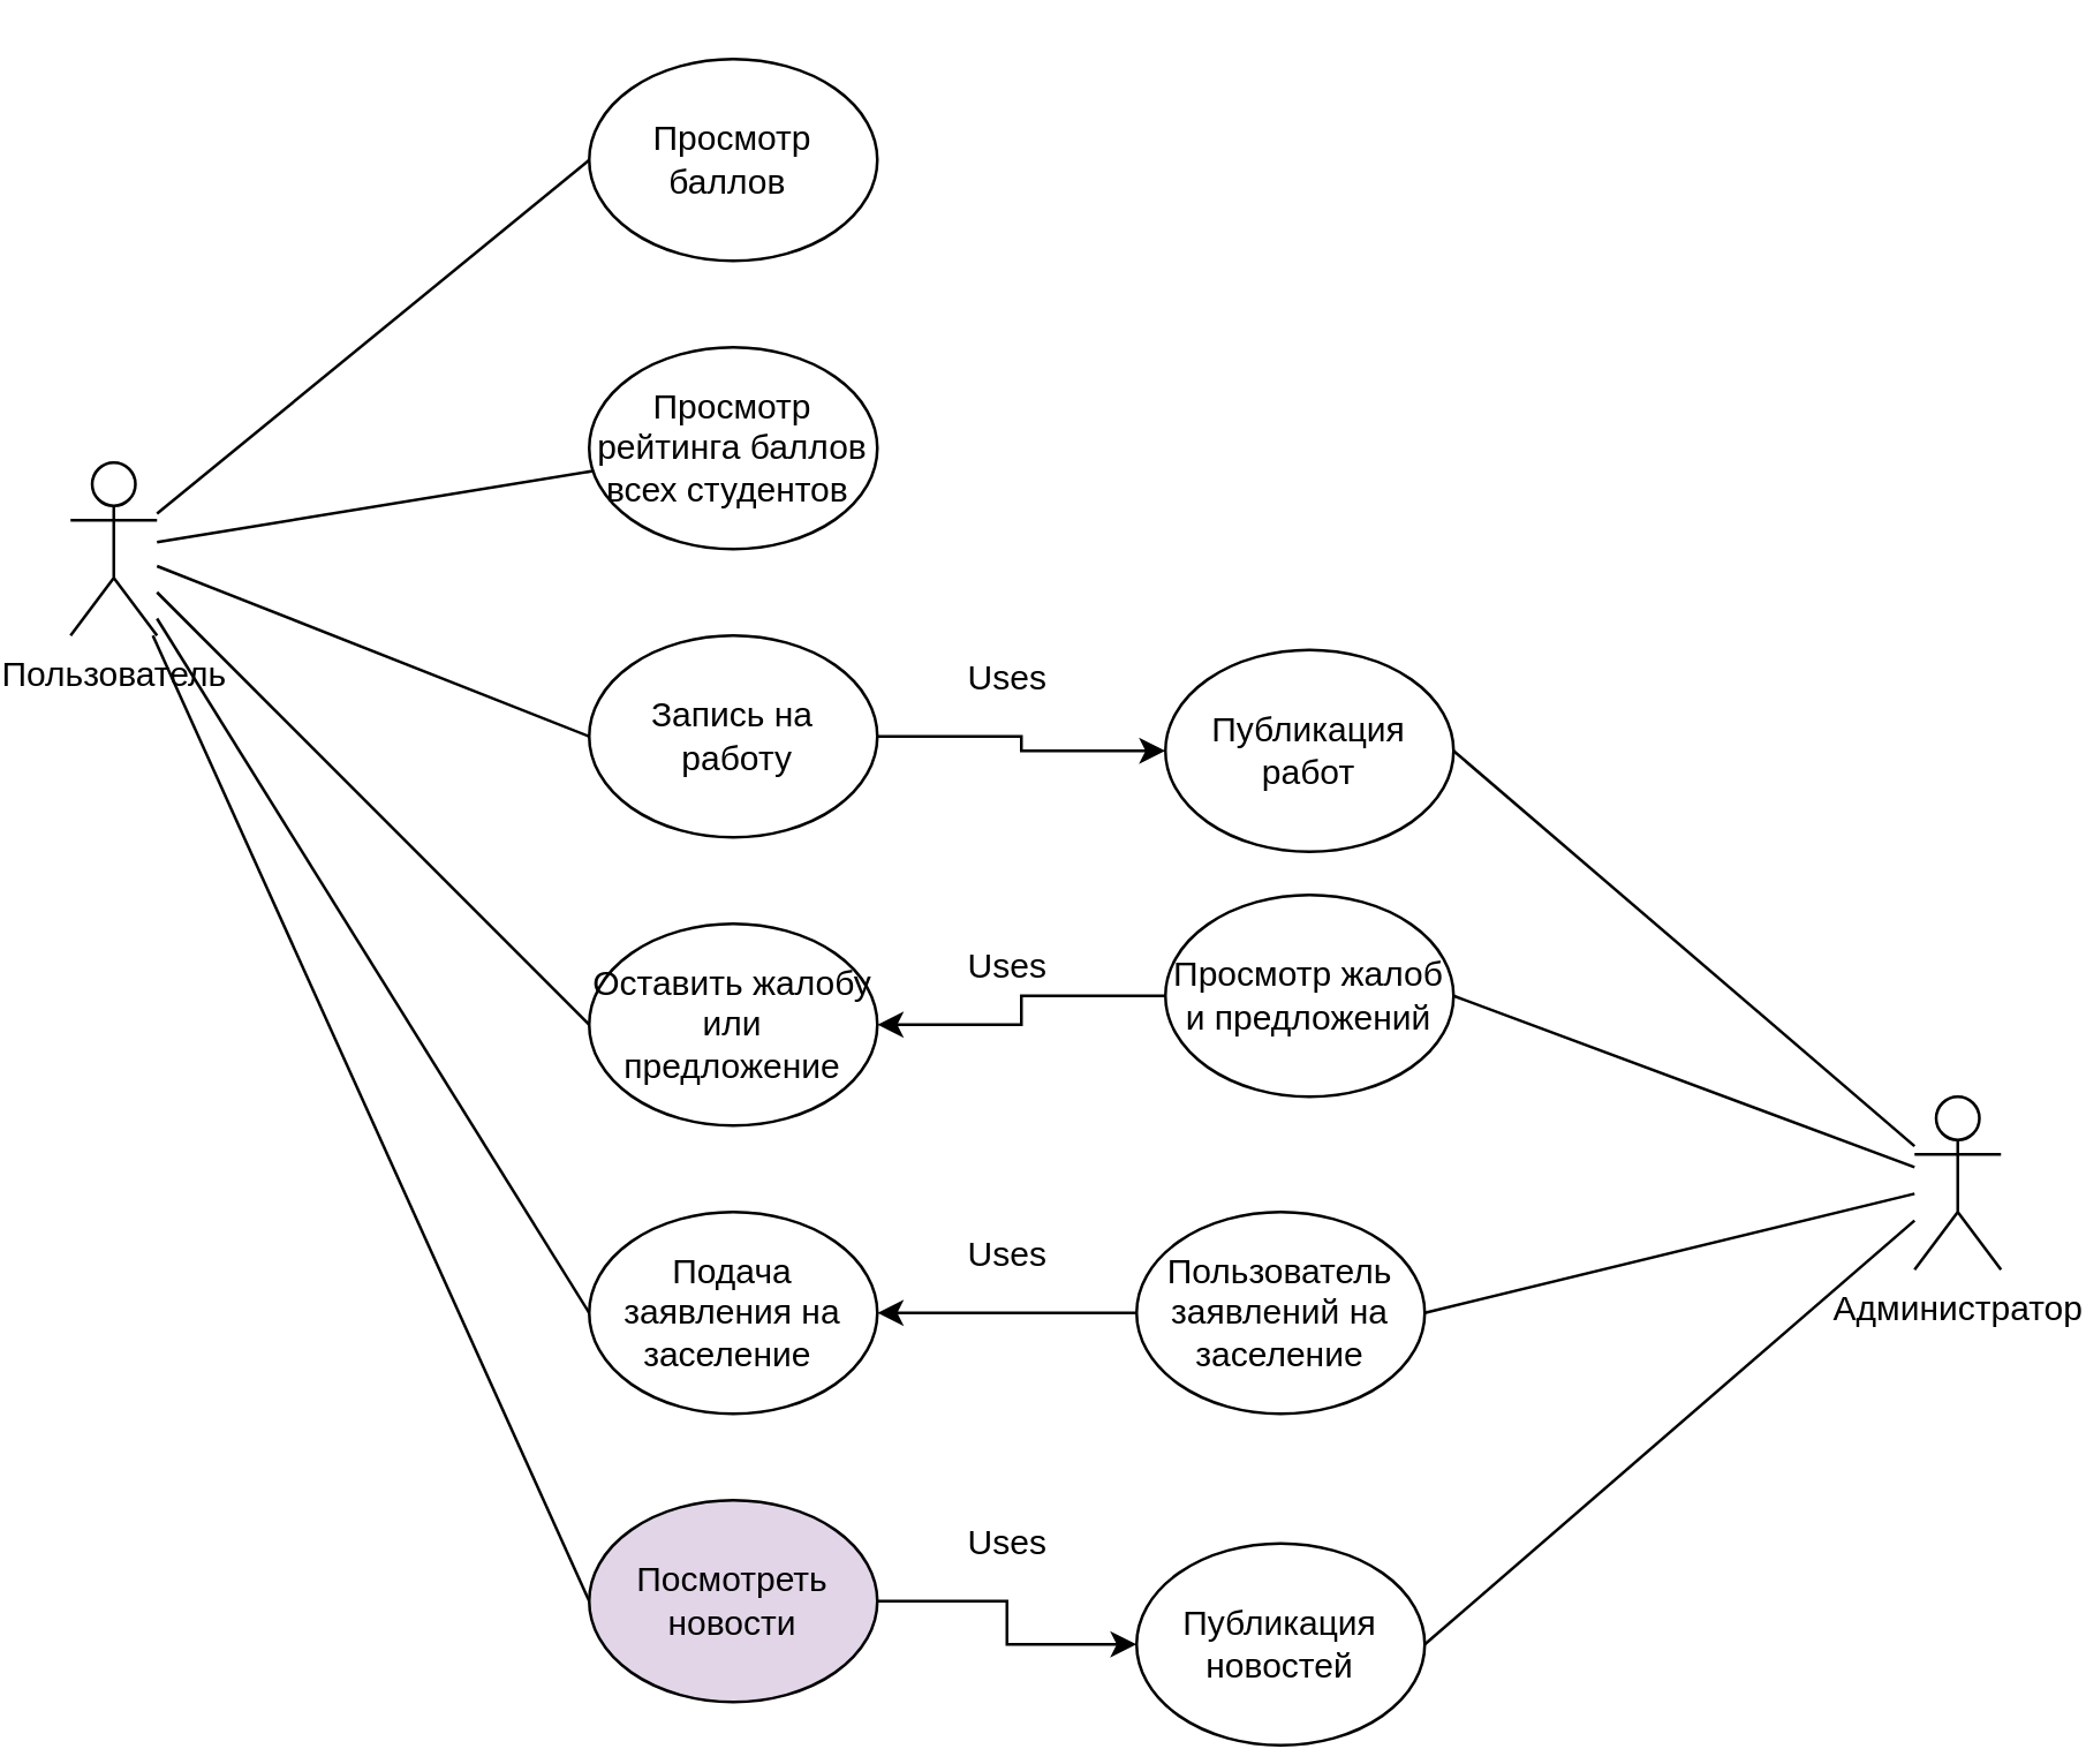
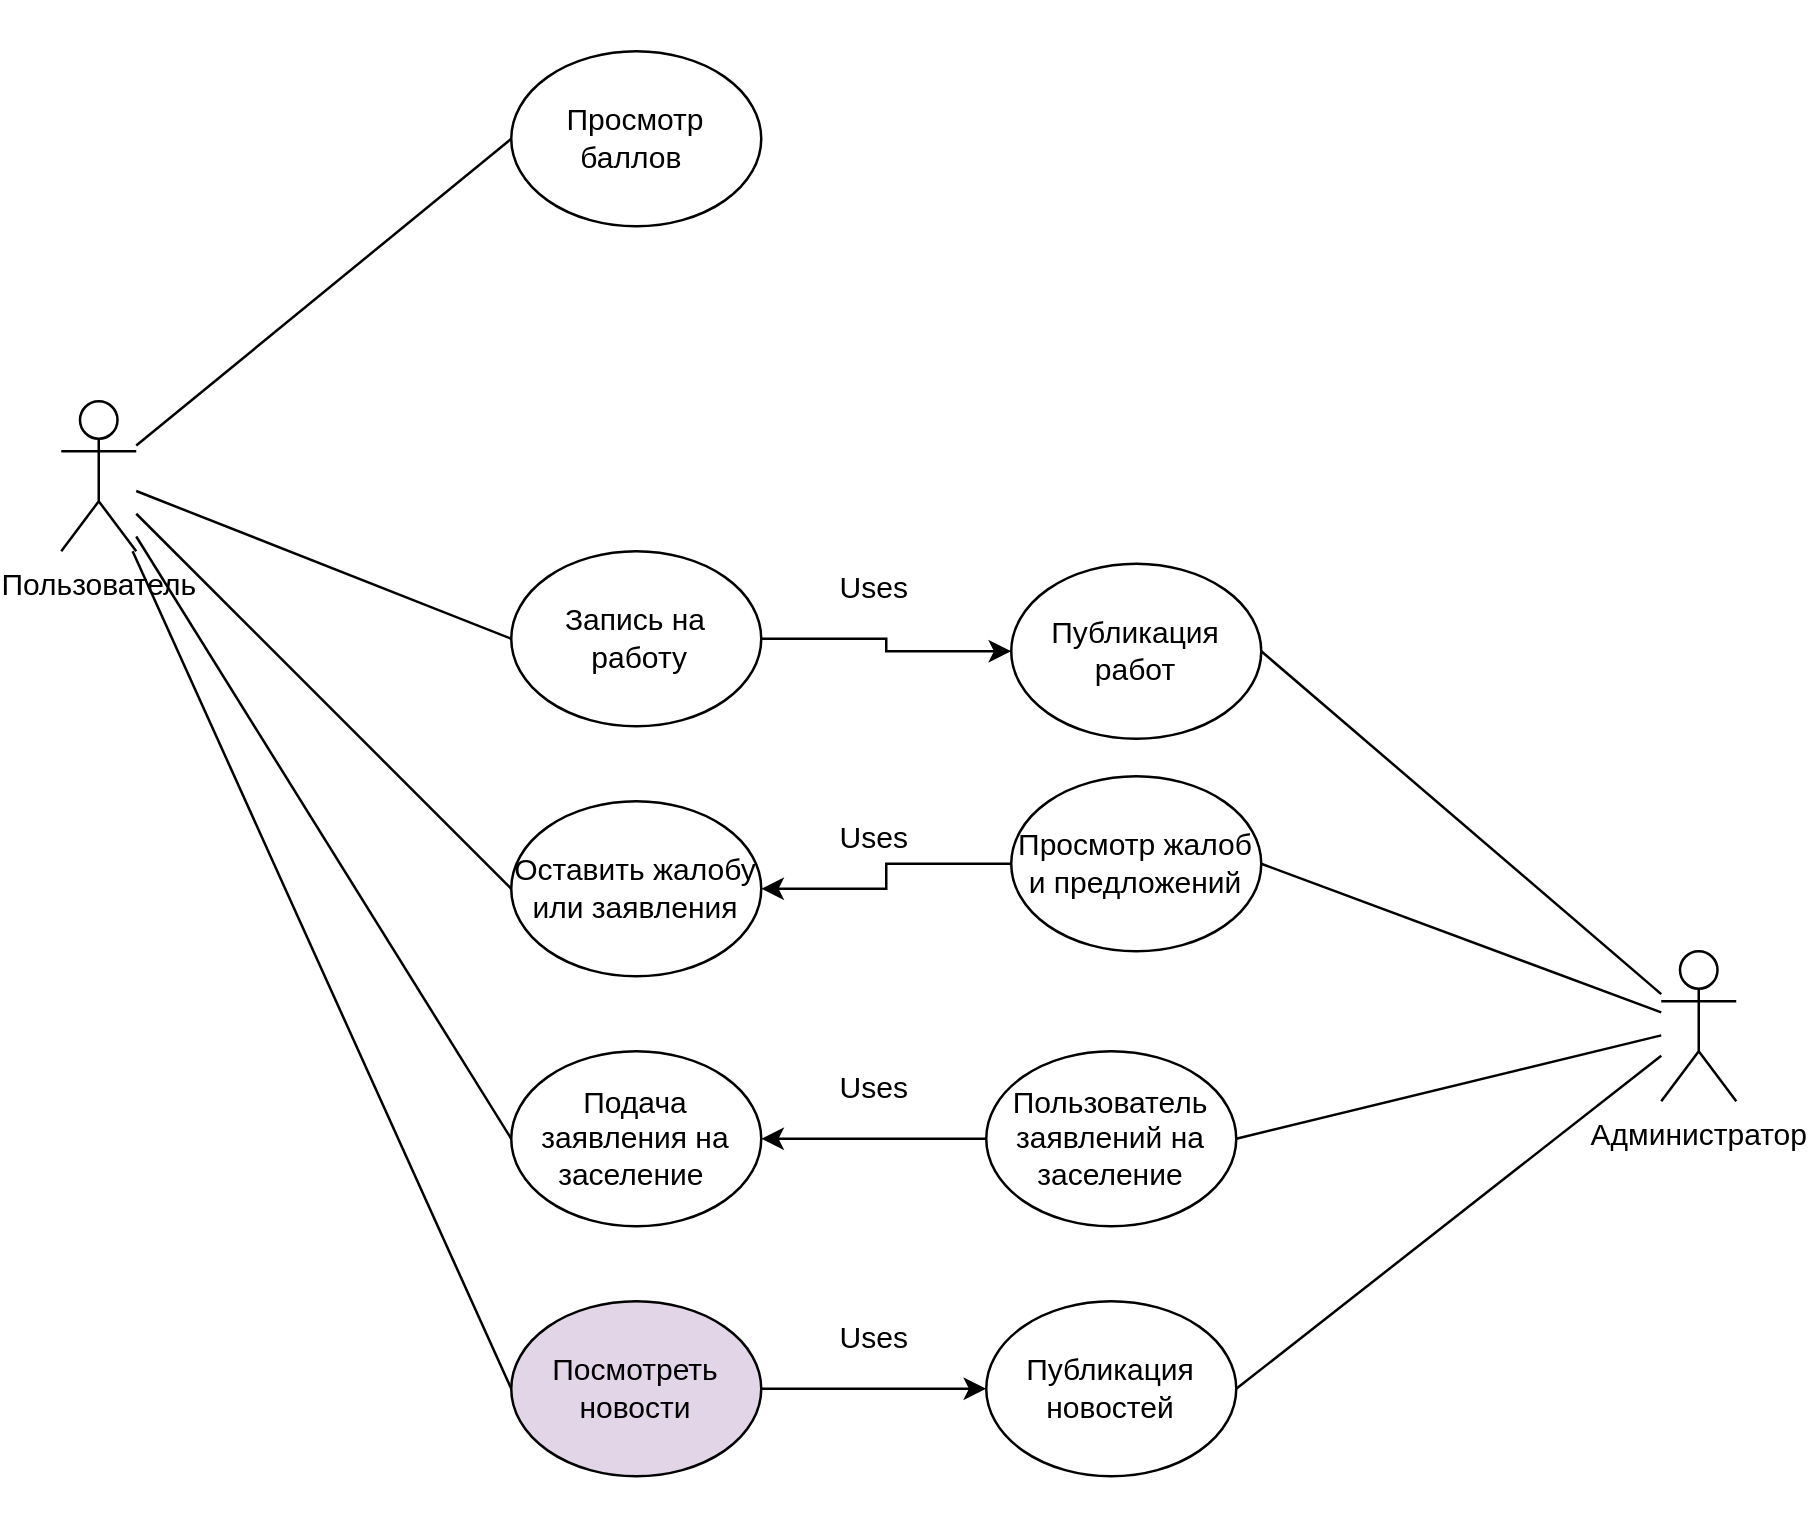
  <mxCell id="0" />
  <mxCell id="1" parent="0" />
  <mxCell id="2" style="rounded=0;orthogonalLoop=1;jettySize=auto;html=1;entryX=0;entryY=0.5;entryDx=0;entryDy=0;endArrow=none;endFill=0;" edge="1" parent="1" source="8" target="9"><mxGeometry relative="1" as="geometry" /></mxCell>
- <mxCell id="3" style="rounded=0;orthogonalLoop=1;jettySize=auto;html=1;endArrow=none;endFill=0;" edge="1" parent="1" source="8" target="10"><mxGeometry relative="1" as="geometry" /></mxCell>
  <mxCell id="4" style="rounded=0;orthogonalLoop=1;jettySize=auto;html=1;entryX=0;entryY=0.5;entryDx=0;entryDy=0;endArrow=none;endFill=0;" edge="1" parent="1" source="8" target="12"><mxGeometry relative="1" as="geometry" /></mxCell>
  <mxCell id="5" style="rounded=0;orthogonalLoop=1;jettySize=auto;html=1;entryX=0;entryY=0.5;entryDx=0;entryDy=0;endArrow=none;endFill=0;" edge="1" parent="1" source="8" target="13"><mxGeometry relative="1" as="geometry" /></mxCell>
  <mxCell id="6" style="rounded=0;orthogonalLoop=1;jettySize=auto;html=1;entryX=0;entryY=0.5;entryDx=0;entryDy=0;endArrow=none;endFill=0;" edge="1" parent="1" source="8" target="14"><mxGeometry relative="1" as="geometry" /></mxCell>
  <mxCell id="7" style="rounded=0;orthogonalLoop=1;jettySize=auto;html=1;entryX=0;entryY=0.5;entryDx=0;entryDy=0;endArrow=none;endFill=0;" edge="1" parent="1" source="8" target="16"><mxGeometry relative="1" as="geometry" /></mxCell>
  <mxCell id="8" value="Пользователь" style="shape=umlActor;verticalLabelPosition=bottom;verticalAlign=top;html=1;outlineConnect=0;" vertex="1" parent="1"><mxGeometry x="20" y="160" width="30" height="60" as="geometry" /></mxCell>
  <mxCell id="9" value="Просмотр баллов&amp;nbsp;" style="ellipse;whiteSpace=wrap;html=1;" vertex="1" parent="1"><mxGeometry x="200" y="20" width="100" height="70" as="geometry" /></mxCell>
- <mxCell id="10" value="Просмотр рейтинга баллов всех студентов&amp;nbsp;" style="ellipse;whiteSpace=wrap;html=1;" vertex="1" parent="1"><mxGeometry x="200" y="120" width="100" height="70" as="geometry" /></mxCell>
  <mxCell id="11" style="edgeStyle=orthogonalEdgeStyle;rounded=0;orthogonalLoop=1;jettySize=auto;html=1;entryX=0;entryY=0.5;entryDx=0;entryDy=0;" edge="1" parent="1" source="12" target="22"><mxGeometry relative="1" as="geometry" /></mxCell>
  <mxCell id="12" value="Запись на&lt;br&gt;&amp;nbsp;работу" style="ellipse;whiteSpace=wrap;html=1;" vertex="1" parent="1"><mxGeometry x="200" y="220" width="100" height="70" as="geometry" /></mxCell>
- <mxCell id="13" value="Оставить жалобу или предложение" style="ellipse;whiteSpace=wrap;html=1;" vertex="1" parent="1"><mxGeometry x="200" y="320" width="100" height="70" as="geometry" /></mxCell>
+ <mxCell id="13" value="Оставить жалобу или заявления" style="ellipse;whiteSpace=wrap;html=1;" vertex="1" parent="1"><mxGeometry x="200" y="320" width="100" height="70" as="geometry" /></mxCell>
  <mxCell id="14" value="Подача заявления на заселение&amp;nbsp;" style="ellipse;whiteSpace=wrap;html=1;" vertex="1" parent="1"><mxGeometry x="200" y="420" width="100" height="70" as="geometry" /></mxCell>
  <mxCell id="15" style="edgeStyle=orthogonalEdgeStyle;rounded=0;orthogonalLoop=1;jettySize=auto;html=1;entryX=0;entryY=0.5;entryDx=0;entryDy=0;" edge="1" parent="1" source="16" target="23"><mxGeometry relative="1" as="geometry" /></mxCell>
  <mxCell id="16" value="Посмотреть новости" style="ellipse;whiteSpace=wrap;html=1;fillColor=#e1d5e7;" vertex="1" parent="1"><mxGeometry x="200" y="520" width="100" height="70" as="geometry" /></mxCell>
  <mxCell id="17" style="rounded=0;orthogonalLoop=1;jettySize=auto;html=1;entryX=1;entryY=0.5;entryDx=0;entryDy=0;endArrow=none;endFill=0;" edge="1" parent="1" source="21" target="22"><mxGeometry relative="1" as="geometry" /></mxCell>
  <mxCell id="18" style="rounded=0;orthogonalLoop=1;jettySize=auto;html=1;entryX=1;entryY=0.5;entryDx=0;entryDy=0;endArrow=none;endFill=0;" edge="1" parent="1" source="21" target="25"><mxGeometry relative="1" as="geometry" /></mxCell>
  <mxCell id="19" style="rounded=0;orthogonalLoop=1;jettySize=auto;html=1;entryX=1;entryY=0.5;entryDx=0;entryDy=0;endArrow=none;endFill=0;" edge="1" parent="1" source="21" target="27"><mxGeometry relative="1" as="geometry" /></mxCell>
  <mxCell id="20" style="rounded=0;orthogonalLoop=1;jettySize=auto;html=1;entryX=1;entryY=0.5;entryDx=0;entryDy=0;endArrow=none;endFill=0;" edge="1" parent="1" source="21" target="23"><mxGeometry relative="1" as="geometry" /></mxCell>
  <mxCell id="21" value="Администратор" style="shape=umlActor;verticalLabelPosition=bottom;verticalAlign=top;html=1;outlineConnect=0;" vertex="1" parent="1"><mxGeometry x="660" y="380" width="30" height="60" as="geometry" /></mxCell>
  <mxCell id="22" value="Публикация работ" style="ellipse;whiteSpace=wrap;html=1;" vertex="1" parent="1"><mxGeometry x="400" y="225" width="100" height="70" as="geometry" /></mxCell>
- <mxCell id="23" value="Публикация новостей" style="ellipse;whiteSpace=wrap;html=1;" vertex="1" parent="1"><mxGeometry x="390" y="535" width="100" height="70" as="geometry" /></mxCell>
+ <mxCell id="23" value="Публикация новостей" style="ellipse;whiteSpace=wrap;html=1;" vertex="1" parent="1"><mxGeometry x="390" y="520" width="100" height="70" as="geometry" /></mxCell>
  <mxCell id="24" style="edgeStyle=orthogonalEdgeStyle;rounded=0;orthogonalLoop=1;jettySize=auto;html=1;entryX=1;entryY=0.5;entryDx=0;entryDy=0;" edge="1" parent="1" source="25" target="13"><mxGeometry relative="1" as="geometry" /></mxCell>
  <mxCell id="25" value="Просмотр жалоб и предложений" style="ellipse;whiteSpace=wrap;html=1;" vertex="1" parent="1"><mxGeometry x="400" y="310" width="100" height="70" as="geometry" /></mxCell>
  <mxCell id="26" style="edgeStyle=orthogonalEdgeStyle;rounded=0;orthogonalLoop=1;jettySize=auto;html=1;entryX=1;entryY=0.5;entryDx=0;entryDy=0;" edge="1" parent="1" source="27" target="14"><mxGeometry relative="1" as="geometry" /></mxCell>
  <mxCell id="27" value="Пользователь заявлений на заселение" style="ellipse;whiteSpace=wrap;html=1;" vertex="1" parent="1"><mxGeometry x="390" y="420" width="100" height="70" as="geometry" /></mxCell>
  <mxCell id="28" value="Uses" style="text;html=1;align=center;verticalAlign=middle;resizable=0;points=[];autosize=1;strokeColor=none;fillColor=none;" vertex="1" parent="1"><mxGeometry x="320" y="220" width="50" height="30" as="geometry" /></mxCell>
  <mxCell id="29" value="Uses" style="text;html=1;align=center;verticalAlign=middle;resizable=0;points=[];autosize=1;strokeColor=none;fillColor=none;" vertex="1" parent="1"><mxGeometry x="320" y="320" width="50" height="30" as="geometry" /></mxCell>
  <mxCell id="30" value="Uses" style="text;html=1;align=center;verticalAlign=middle;resizable=0;points=[];autosize=1;strokeColor=none;fillColor=none;" vertex="1" parent="1"><mxGeometry x="320" y="420" width="50" height="30" as="geometry" /></mxCell>
  <mxCell id="31" value="Uses" style="text;html=1;align=center;verticalAlign=middle;resizable=0;points=[];autosize=1;strokeColor=none;fillColor=none;" vertex="1" parent="1"><mxGeometry x="320" y="520" width="50" height="30" as="geometry" /></mxCell>
